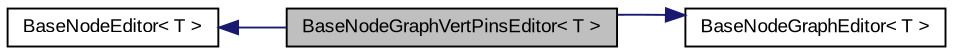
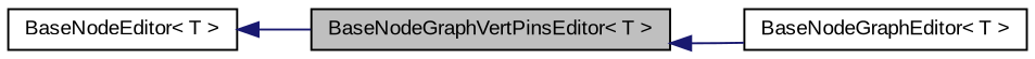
  digraph {
    fontname="Liberation Sans"
    rankdir=LR
    node [color=black fillcolor=white fontname="Liberation Sans" fontsize=10 shape=record style=filled]
    edge [color=midnightblue dir=back fontname="Liberation Sans" fontsize=10 labelfontname=Helvetica labelfontsize=10 style=solid]
    n1 [fillcolor=grey75 fontcolor=black height=0.2 label="BaseNodeGraphVertPinsEditor\< T \>" width=0.4]
    n2 [height=0.2 label="BaseNodeGraphEditor\< T \>" width=0.4]
    n3 [height=0.2 label="BaseNodeEditor\< T \>" width=0.4]
-   n2 -> n1
+   n1 -> n2
    n3 -> n1
  }
